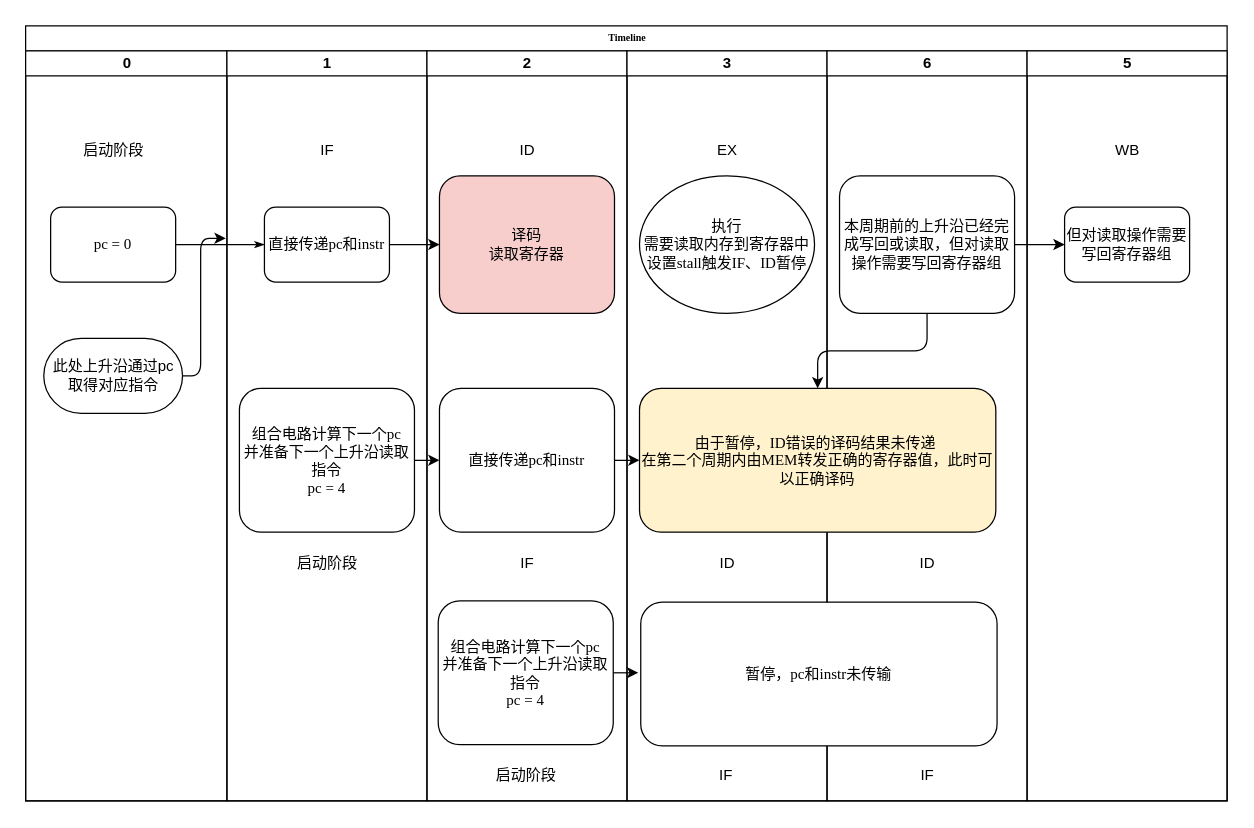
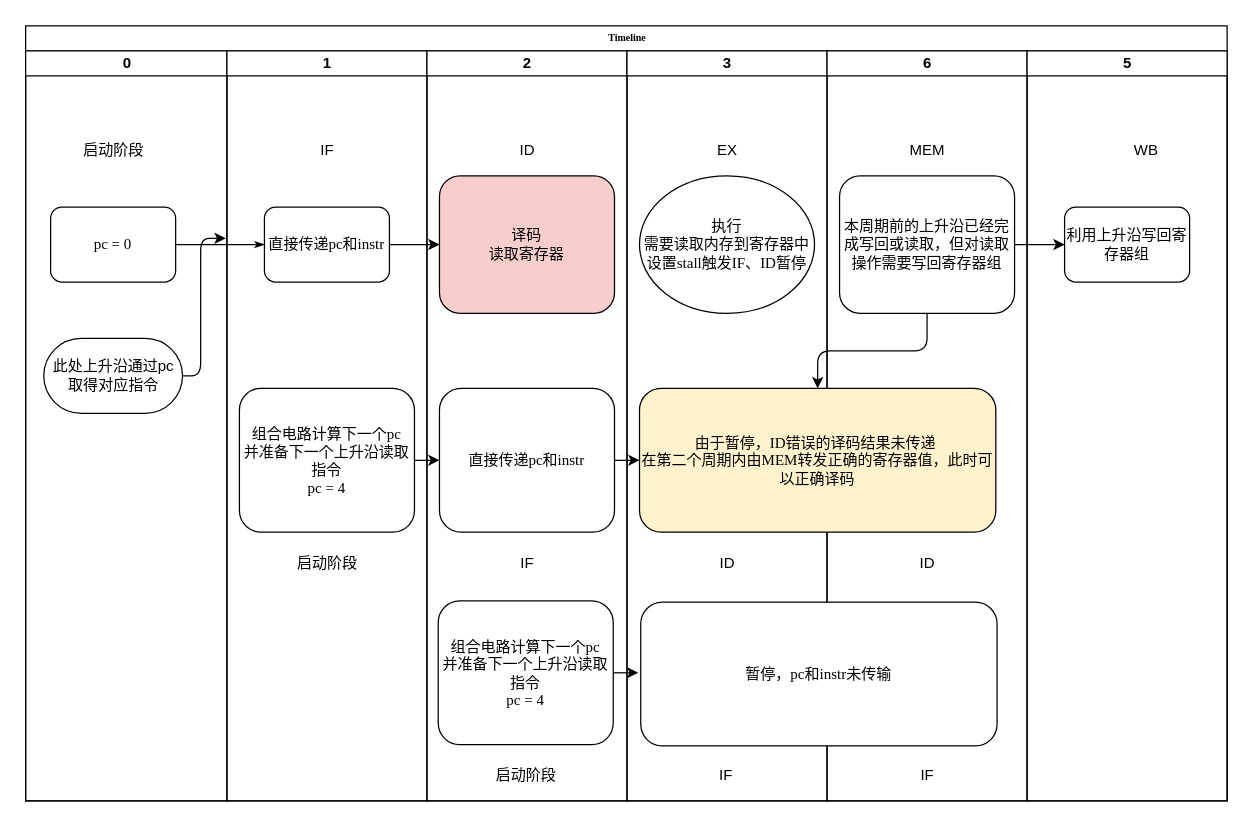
  <mxCell id="0" />
  <mxCell id="1" parent="0" />
  <mxCell id="2" value="Timeline" style="swimlane;html=1;childLayout=stackLayout;startSize=20;rounded=0;shadow=0;labelBackgroundColor=none;strokeWidth=1;fontFamily=Verdana;fontSize=8;align=center;" parent="1" vertex="1"><mxGeometry x="20" y="20" width="961" height="620" as="geometry" /></mxCell>
  <mxCell id="3" value="0" style="swimlane;html=1;startSize=20;" parent="2" vertex="1"><mxGeometry y="20" width="161" height="600" as="geometry" /></mxCell>
  <mxCell id="4" value="pc = 0" style="rounded=1;whiteSpace=wrap;html=1;shadow=0;labelBackgroundColor=none;strokeWidth=1;fontFamily=Verdana;fontSize=12;align=center;" parent="3" vertex="1"><mxGeometry x="20" y="125" width="100" height="60" as="geometry" /></mxCell>
  <mxCell id="5" value="此处上升沿通过pc取得对应指令" style="whiteSpace=wrap;html=1;rounded=1;arcSize=50;align=center;verticalAlign=middle;strokeWidth=1;autosize=1;spacing=4;treeFolding=1;treeMoving=1;newEdgeStyle={&quot;edgeStyle&quot;:&quot;entityRelationEdgeStyle&quot;,&quot;startArrow&quot;:&quot;none&quot;,&quot;endArrow&quot;:&quot;none&quot;,&quot;segment&quot;:10,&quot;curved&quot;:1};" vertex="1" parent="3"><mxGeometry x="14.5" y="230" width="111" height="60" as="geometry" /></mxCell>
  <mxCell id="6" value="启动阶段" style="text;html=1;align=center;verticalAlign=middle;resizable=0;points=[];autosize=1;fontSize=12;" vertex="1" parent="3"><mxGeometry x="40" y="70" width="60" height="20" as="geometry" /></mxCell>
  <mxCell id="7" value="1" style="swimlane;html=1;startSize=20;" parent="2" vertex="1"><mxGeometry x="161" y="20" width="160" height="600" as="geometry" /></mxCell>
  <mxCell id="8" value="直接传递pc和instr" style="rounded=1;whiteSpace=wrap;html=1;shadow=0;labelBackgroundColor=none;strokeWidth=1;fontFamily=Verdana;fontSize=12;align=center;" parent="7" vertex="1"><mxGeometry x="30" y="125" width="100" height="60" as="geometry" /></mxCell>
  <mxCell id="9" value="组合电路计算下一个pc&lt;br style=&quot;font-size: 12px;&quot;&gt;并准备下一个上升沿读取指令&lt;br style=&quot;font-size: 12px;&quot;&gt;pc = 4" style="rounded=1;whiteSpace=wrap;html=1;shadow=0;labelBackgroundColor=none;strokeWidth=1;fontFamily=Verdana;fontSize=12;align=center;" vertex="1" parent="7"><mxGeometry x="10" y="270" width="140" height="115" as="geometry" /></mxCell>
  <mxCell id="10" value="启动阶段" style="text;html=1;align=center;verticalAlign=middle;resizable=0;points=[];autosize=1;fontSize=12;" vertex="1" parent="7"><mxGeometry x="50" y="400" width="60" height="20" as="geometry" /></mxCell>
  <mxCell id="11" value="IF&lt;span style=&quot;color: rgba(0 , 0 , 0 , 0) ; font-family: monospace ; font-size: 0px&quot;&gt;%3CmxGraphModel%3E%3Croot%3E%3CmxCell%20id%3D%220%22%2F%3E%3CmxCell%20id%3D%221%22%20parent%3D%220%22%2F%3E%3CmxCell%20id%3D%222%22%20value%3D%22%E5%90%AF%E5%8A%A8%E9%98%B6%E6%AE%B5%22%20style%3D%22text%3Bhtml%3D1%3Balign%3Dcenter%3BverticalAlign%3Dmiddle%3Bresizable%3D0%3Bpoints%3D%5B%5D%3Bautosize%3D1%3BfontSize%3D12%3B%22%20vertex%3D%221%22%20parent%3D%221%22%3E%3CmxGeometry%20x%3D%22110%22%20y%3D%22130%22%20width%3D%2260%22%20height%3D%2220%22%20as%3D%22geometry%22%2F%3E%3C%2FmxCell%3E%3C%2Froot%3E%3C%2FmxGraphModel%3E&lt;/span&gt;" style="text;html=1;align=center;verticalAlign=middle;resizable=0;points=[];autosize=1;fontSize=12;" vertex="1" parent="7"><mxGeometry x="65" y="70" width="30" height="20" as="geometry" /></mxCell>
  <mxCell id="12" value="2" style="swimlane;html=1;startSize=20;" parent="2" vertex="1"><mxGeometry x="321" y="20" width="160" height="600" as="geometry" /></mxCell>
  <mxCell id="13" value="译码&lt;br&gt;读取寄存器" style="rounded=1;whiteSpace=wrap;html=1;shadow=0;labelBackgroundColor=none;strokeWidth=1;fontFamily=Verdana;fontSize=12;align=center;fillColor=#f8cecc;" vertex="1" parent="12"><mxGeometry x="10" y="100" width="140" height="110" as="geometry" /></mxCell>
  <mxCell id="14" value="直接传递pc和instr" style="rounded=1;whiteSpace=wrap;html=1;shadow=0;labelBackgroundColor=none;strokeWidth=1;fontFamily=Verdana;fontSize=12;align=center;" vertex="1" parent="12"><mxGeometry x="10" y="270" width="140" height="115" as="geometry" /></mxCell>
  <mxCell id="15" value="ID&lt;span style=&quot;color: rgba(0 , 0 , 0 , 0) ; font-family: monospace ; font-size: 0px&quot;&gt;%3CmxGraphModel%3E%3Croot%3E%3CmxCell%20id%3D%220%22%2F%3E%3CmxCell%20id%3D%221%22%20parent%3D%220%22%2F%3E%3CmxCell%20id%3D%222%22%20value%3D%22%E5%90%AF%E5%8A%A8%E9%98%B6%E6%AE%B5%22%20style%3D%22text%3Bhtml%3D1%3Balign%3Dcenter%3BverticalAlign%3Dmiddle%3Bresizable%3D0%3Bpoints%3D%5B%5D%3Bautosize%3D1%3BfontSize%3D12%3B%22%20vertex%3D%221%22%20parent%3D%221%22%3E%3CmxGeometry%20x%3D%22110%22%20y%3D%22130%22%20width%3D%2260%22%20height%3D%2220%22%20as%3D%22geometry%22%2F%3E%3C%2FmxCell%3E%3C%2Froot%3E%3C%2FmxGraphModel%3E&lt;/span&gt;" style="text;html=1;align=center;verticalAlign=middle;resizable=0;points=[];autosize=1;fontSize=12;" vertex="1" parent="12"><mxGeometry x="65" y="70" width="30" height="20" as="geometry" /></mxCell>
  <mxCell id="16" value="IF&lt;span style=&quot;color: rgba(0 , 0 , 0 , 0) ; font-family: monospace ; font-size: 0px&quot;&gt;%3CmxGraphModel%3E%3Croot%3E%3CmxCell%20id%3D%220%22%2F%3E%3CmxCell%20id%3D%221%22%20parent%3D%220%22%2F%3E%3CmxCell%20id%3D%222%22%20value%3D%22%E5%90%AF%E5%8A%A8%E9%98%B6%E6%AE%B5%22%20style%3D%22text%3Bhtml%3D1%3Balign%3Dcenter%3BverticalAlign%3Dmiddle%3Bresizable%3D0%3Bpoints%3D%5B%5D%3Bautosize%3D1%3BfontSize%3D12%3B%22%20vertex%3D%221%22%20parent%3D%221%22%3E%3CmxGeometry%20x%3D%22110%22%20y%3D%22130%22%20width%3D%2260%22%20height%3D%2220%22%20as%3D%22geometry%22%2F%3E%3C%2FmxCell%3E%3C%2Froot%3E%3C%2FmxGraphModel%3E&lt;/span&gt;" style="text;html=1;align=center;verticalAlign=middle;resizable=0;points=[];autosize=1;fontSize=12;" vertex="1" parent="12"><mxGeometry x="65" y="400" width="30" height="20" as="geometry" /></mxCell>
  <mxCell id="17" style="edgeStyle=orthogonalEdgeStyle;rounded=1;html=1;labelBackgroundColor=none;startArrow=none;startFill=0;startSize=5;endArrow=classicThin;endFill=1;endSize=5;jettySize=auto;orthogonalLoop=1;strokeWidth=1;fontFamily=Verdana;fontSize=8" parent="2" source="4" target="8" edge="1"><mxGeometry relative="1" as="geometry" /></mxCell>
  <mxCell id="18" value="" style="edgeStyle=orthogonalEdgeStyle;rounded=0;orthogonalLoop=1;jettySize=auto;html=1;" edge="1" parent="2" source="8" target="13"><mxGeometry relative="1" as="geometry" /></mxCell>
  <mxCell id="19" value="" style="edgeStyle=orthogonalEdgeStyle;rounded=0;orthogonalLoop=1;jettySize=auto;html=1;" edge="1" parent="2" source="30" target="38"><mxGeometry relative="1" as="geometry" /></mxCell>
  <mxCell id="20" value="3" style="swimlane;html=1;startSize=20;" parent="2" vertex="1"><mxGeometry x="481" y="20" width="160" height="600" as="geometry" /></mxCell>
  <mxCell id="21" value="执行&lt;br&gt;需要读取内存到寄存器中&lt;br&gt;设置stall触发IF、ID暂停" style="ellipse;whiteSpace=wrap;html=1;shadow=0;labelBackgroundColor=none;strokeWidth=1;fontFamily=Verdana;fontSize=12;align=center;" vertex="1" parent="20"><mxGeometry x="10" y="100" width="140" height="110" as="geometry" /></mxCell>
  <mxCell id="22" value="EX&lt;span style=&quot;color: rgba(0 , 0 , 0 , 0) ; font-family: monospace ; font-size: 0px&quot;&gt;%3CmxGraphModel%3E%3Croot%3E%3CmxCell%20id%3D%220%22%2F%3E%3CmxCell%20id%3D%221%22%20parent%3D%220%22%2F%3E%3CmxCell%20id%3D%222%22%20value%3D%22%E5%90%AF%E5%8A%A8%E9%98%B6%E6%AE%B5%22%20style%3D%22text%3Bhtml%3D1%3Balign%3Dcenter%3BverticalAlign%3Dmiddle%3Bresizable%3D0%3Bpoints%3D%5B%5D%3Bautosize%3D1%3BfontSize%3D12%3B%22%20vertex%3D%221%22%20parent%3D%221%22%3E%3CmxGeometry%20x%3D%22110%22%20y%3D%22130%22%20width%3D%2260%22%20height%3D%2220%22%20as%3D%22geometry%22%2F%3E%3C%2FmxCell%3E%3C%2Froot%3E%3C%2FmxGraphModel%3E&lt;/span&gt;" style="text;html=1;align=center;verticalAlign=middle;resizable=0;points=[];autosize=1;fontSize=12;" vertex="1" parent="20"><mxGeometry x="65" y="70" width="30" height="20" as="geometry" /></mxCell>
  <mxCell id="23" value="ID&lt;span style=&quot;color: rgba(0 , 0 , 0 , 0) ; font-family: monospace ; font-size: 0px&quot;&gt;%3CmxGraphModel%3E%3Croot%3E%3CmxCell%20id%3D%220%22%2F%3E%3CmxCell%20id%3D%221%22%20parent%3D%220%22%2F%3E%3CmxCell%20id%3D%222%22%20value%3D%22%E5%90%AF%E5%8A%A8%E9%98%B6%E6%AE%B5%22%20style%3D%22text%3Bhtml%3D1%3Balign%3Dcenter%3BverticalAlign%3Dmiddle%3Bresizable%3D0%3Bpoints%3D%5B%5D%3Bautosize%3D1%3BfontSize%3D12%3B%22%20vertex%3D%221%22%20parent%3D%221%22%3E%3CmxGeometry%20x%3D%22110%22%20y%3D%22130%22%20width%3D%2260%22%20height%3D%2220%22%20as%3D%22geometry%22%2F%3E%3C%2FmxCell%3E%3C%2Froot%3E%3C%2FmxGraphModel%3E&lt;/span&gt;" style="text;html=1;align=center;verticalAlign=middle;resizable=0;points=[];autosize=1;fontSize=12;" vertex="1" parent="20"><mxGeometry x="65" y="400" width="30" height="20" as="geometry" /></mxCell>
  <mxCell id="24" value="组合电路计算下一个pc&lt;br style=&quot;font-size: 12px;&quot;&gt;并准备下一个上升沿读取指令&lt;br style=&quot;font-size: 12px;&quot;&gt;pc = 4" style="rounded=1;whiteSpace=wrap;html=1;shadow=0;labelBackgroundColor=none;strokeWidth=1;fontFamily=Verdana;fontSize=12;align=center;" vertex="1" parent="20"><mxGeometry x="-151" y="440" width="140" height="115" as="geometry" /></mxCell>
  <mxCell id="25" value="启动阶段" style="text;html=1;align=center;verticalAlign=middle;resizable=0;points=[];autosize=1;fontSize=12;" vertex="1" parent="20"><mxGeometry x="-111" y="570" width="60" height="20" as="geometry" /></mxCell>
  <mxCell id="26" value="IF&lt;span style=&quot;color: rgba(0 , 0 , 0 , 0) ; font-family: monospace ; font-size: 0px&quot;&gt;%3CmxGraphModel%3E%3Croot%3E%3CmxCell%20id%3D%220%22%2F%3E%3CmxCell%20id%3D%221%22%20parent%3D%220%22%2F%3E%3CmxCell%20id%3D%222%22%20value%3D%22%E5%90%AF%E5%8A%A8%E9%98%B6%E6%AE%B5%22%20style%3D%22text%3Bhtml%3D1%3Balign%3Dcenter%3BverticalAlign%3Dmiddle%3Bresizable%3D0%3Bpoints%3D%5B%5D%3Bautosize%3D1%3BfontSize%3D12%3B%22%20vertex%3D%221%22%20parent%3D%221%22%3E%3CmxGeometry%20x%3D%22110%22%20y%3D%22130%22%20width%3D%2260%22%20height%3D%2220%22%20as%3D%22geometry%22%2F%3E%3C%2FmxCell%3E%3C%2Froot%3E%3C%2FmxGraphModel%3E&lt;/span&gt;" style="text;html=1;align=center;verticalAlign=middle;resizable=0;points=[];autosize=1;fontSize=12;" vertex="1" parent="20"><mxGeometry x="64" y="570" width="30" height="20" as="geometry" /></mxCell>
  <mxCell id="27" style="edgeStyle=orthogonalEdgeStyle;curved=0;rounded=1;sketch=0;orthogonalLoop=1;jettySize=auto;html=1;entryX=0;entryY=0.5;entryDx=0;entryDy=0;fontSize=12;" edge="1" parent="20" source="24"><mxGeometry relative="1" as="geometry"><mxPoint x="9" y="497.5" as="targetPoint" /></mxGeometry></mxCell>
  <mxCell id="28" style="edgeStyle=orthogonalEdgeStyle;curved=0;rounded=1;sketch=0;orthogonalLoop=1;jettySize=auto;html=1;entryX=0;entryY=0.5;entryDx=0;entryDy=0;fontSize=12;" edge="1" parent="2" source="9" target="14"><mxGeometry relative="1" as="geometry" /></mxCell>
  <mxCell id="29" value="6" style="swimlane;html=1;startSize=20;" parent="2" vertex="1"><mxGeometry x="641" y="20" width="160" height="600" as="geometry" /></mxCell>
  <mxCell id="30" value="本周期前的上升沿已经完成写回或读取，但对读取操作需要写回寄存器组" style="rounded=1;whiteSpace=wrap;html=1;shadow=0;labelBackgroundColor=none;strokeWidth=1;fontFamily=Verdana;fontSize=12;align=center;" vertex="1" parent="29"><mxGeometry x="10" y="100" width="140" height="110" as="geometry" /></mxCell>
+ <mxCell id="31" value="MEM" style="text;html=1;align=center;verticalAlign=middle;resizable=0;points=[];autosize=1;fontSize=12;" vertex="1" parent="29"><mxGeometry x="60" y="70" width="40" height="20" as="geometry" /></mxCell>
  <mxCell id="32" value="由于暂停，ID错误的译码结果未传递&amp;nbsp;&lt;br&gt;在第二个周期内由MEM转发正确的寄存器值，此时可以正确译码" style="rounded=1;whiteSpace=wrap;html=1;shadow=0;labelBackgroundColor=none;strokeWidth=1;fontFamily=Verdana;fontSize=12;align=center;fillColor=#fff2cc;" vertex="1" parent="29"><mxGeometry x="-150" y="270" width="285" height="115" as="geometry" /></mxCell>
  <mxCell id="33" style="edgeStyle=orthogonalEdgeStyle;curved=0;rounded=1;sketch=0;orthogonalLoop=1;jettySize=auto;html=1;fontSize=12;exitX=0.5;exitY=1;exitDx=0;exitDy=0;" edge="1" parent="29" source="30" target="32"><mxGeometry relative="1" as="geometry"><mxPoint x="-80" y="440" as="targetPoint" /><mxPoint x="-80" y="445" as="sourcePoint" /></mxGeometry></mxCell>
  <mxCell id="34" value="ID&lt;span style=&quot;color: rgba(0 , 0 , 0 , 0) ; font-family: monospace ; font-size: 0px&quot;&gt;%3CmxGraphModel%3E%3Croot%3E%3CmxCell%20id%3D%220%22%2F%3E%3CmxCell%20id%3D%221%22%20parent%3D%220%22%2F%3E%3CmxCell%20id%3D%222%22%20value%3D%22%E5%90%AF%E5%8A%A8%E9%98%B6%E6%AE%B5%22%20style%3D%22text%3Bhtml%3D1%3Balign%3Dcenter%3BverticalAlign%3Dmiddle%3Bresizable%3D0%3Bpoints%3D%5B%5D%3Bautosize%3D1%3BfontSize%3D12%3B%22%20vertex%3D%221%22%20parent%3D%221%22%3E%3CmxGeometry%20x%3D%22110%22%20y%3D%22130%22%20width%3D%2260%22%20height%3D%2220%22%20as%3D%22geometry%22%2F%3E%3C%2FmxCell%3E%3C%2Froot%3E%3C%2FmxGraphModel%3E&lt;/span&gt;" style="text;html=1;align=center;verticalAlign=middle;resizable=0;points=[];autosize=1;fontSize=12;" vertex="1" parent="29"><mxGeometry x="65" y="400" width="30" height="20" as="geometry" /></mxCell>
  <mxCell id="35" value="暂停，pc和instr未传输" style="rounded=1;whiteSpace=wrap;html=1;shadow=0;labelBackgroundColor=none;strokeWidth=1;fontFamily=Verdana;fontSize=12;align=center;" vertex="1" parent="29"><mxGeometry x="-149" y="441" width="285" height="115" as="geometry" /></mxCell>
  <mxCell id="36" value="IF&lt;span style=&quot;color: rgba(0 , 0 , 0 , 0) ; font-family: monospace ; font-size: 0px&quot;&gt;%3CmxGraphModel%3E%3Croot%3E%3CmxCell%20id%3D%220%22%2F%3E%3CmxCell%20id%3D%221%22%20parent%3D%220%22%2F%3E%3CmxCell%20id%3D%222%22%20value%3D%22%E5%90%AF%E5%8A%A8%E9%98%B6%E6%AE%B5%22%20style%3D%22text%3Bhtml%3D1%3Balign%3Dcenter%3BverticalAlign%3Dmiddle%3Bresizable%3D0%3Bpoints%3D%5B%5D%3Bautosize%3D1%3BfontSize%3D12%3B%22%20vertex%3D%221%22%20parent%3D%221%22%3E%3CmxGeometry%20x%3D%22110%22%20y%3D%22130%22%20width%3D%2260%22%20height%3D%2220%22%20as%3D%22geometry%22%2F%3E%3C%2FmxCell%3E%3C%2Froot%3E%3C%2FmxGraphModel%3E&lt;/span&gt;" style="text;html=1;align=center;verticalAlign=middle;resizable=0;points=[];autosize=1;fontSize=12;" vertex="1" parent="29"><mxGeometry x="65" y="570" width="30" height="20" as="geometry" /></mxCell>
  <mxCell id="37" value="5" style="swimlane;html=1;startSize=20;" parent="2" vertex="1"><mxGeometry x="801" y="20" width="160" height="600" as="geometry" /></mxCell>
- <mxCell id="38" value="但对读取操作需要写回寄存器组" style="rounded=1;whiteSpace=wrap;html=1;shadow=0;labelBackgroundColor=none;strokeWidth=1;fontFamily=Verdana;fontSize=12;align=center;" vertex="1" parent="37"><mxGeometry x="30" y="125" width="100" height="60" as="geometry" /></mxCell>
- <mxCell id="39" value="WB" style="text;html=1;align=center;verticalAlign=middle;resizable=0;points=[];autosize=1;fontSize=12;" vertex="1" parent="37"><mxGeometry x="65" y="70" width="30" height="20" as="geometry" /></mxCell>
+ <mxCell id="38" value="利用上升沿写回寄存器组" style="rounded=1;whiteSpace=wrap;html=1;shadow=0;labelBackgroundColor=none;strokeWidth=1;fontFamily=Verdana;fontSize=12;align=center;" vertex="1" parent="37"><mxGeometry x="30" y="125" width="100" height="60" as="geometry" /></mxCell>
+ <mxCell id="39" value="WB" style="text;html=1;align=center;verticalAlign=middle;resizable=0;points=[];autosize=1;fontSize=12;" vertex="1" parent="37"><mxGeometry x="80" y="70" width="30" height="20" as="geometry" /></mxCell>
  <mxCell id="40" style="edgeStyle=orthogonalEdgeStyle;curved=0;rounded=1;sketch=0;orthogonalLoop=1;jettySize=auto;html=1;fontSize=12;" edge="1" parent="2" source="14" target="32"><mxGeometry relative="1" as="geometry" /></mxCell>
  <mxCell id="41" style="edgeStyle=orthogonalEdgeStyle;curved=0;rounded=1;sketch=0;orthogonalLoop=1;jettySize=auto;html=1;" edge="1" parent="1" source="5"><mxGeometry relative="1" as="geometry"><mxPoint x="180" y="190" as="targetPoint" /><Array as="points"><mxPoint x="160" y="300" /><mxPoint x="160" y="190" /></Array></mxGeometry></mxCell>
